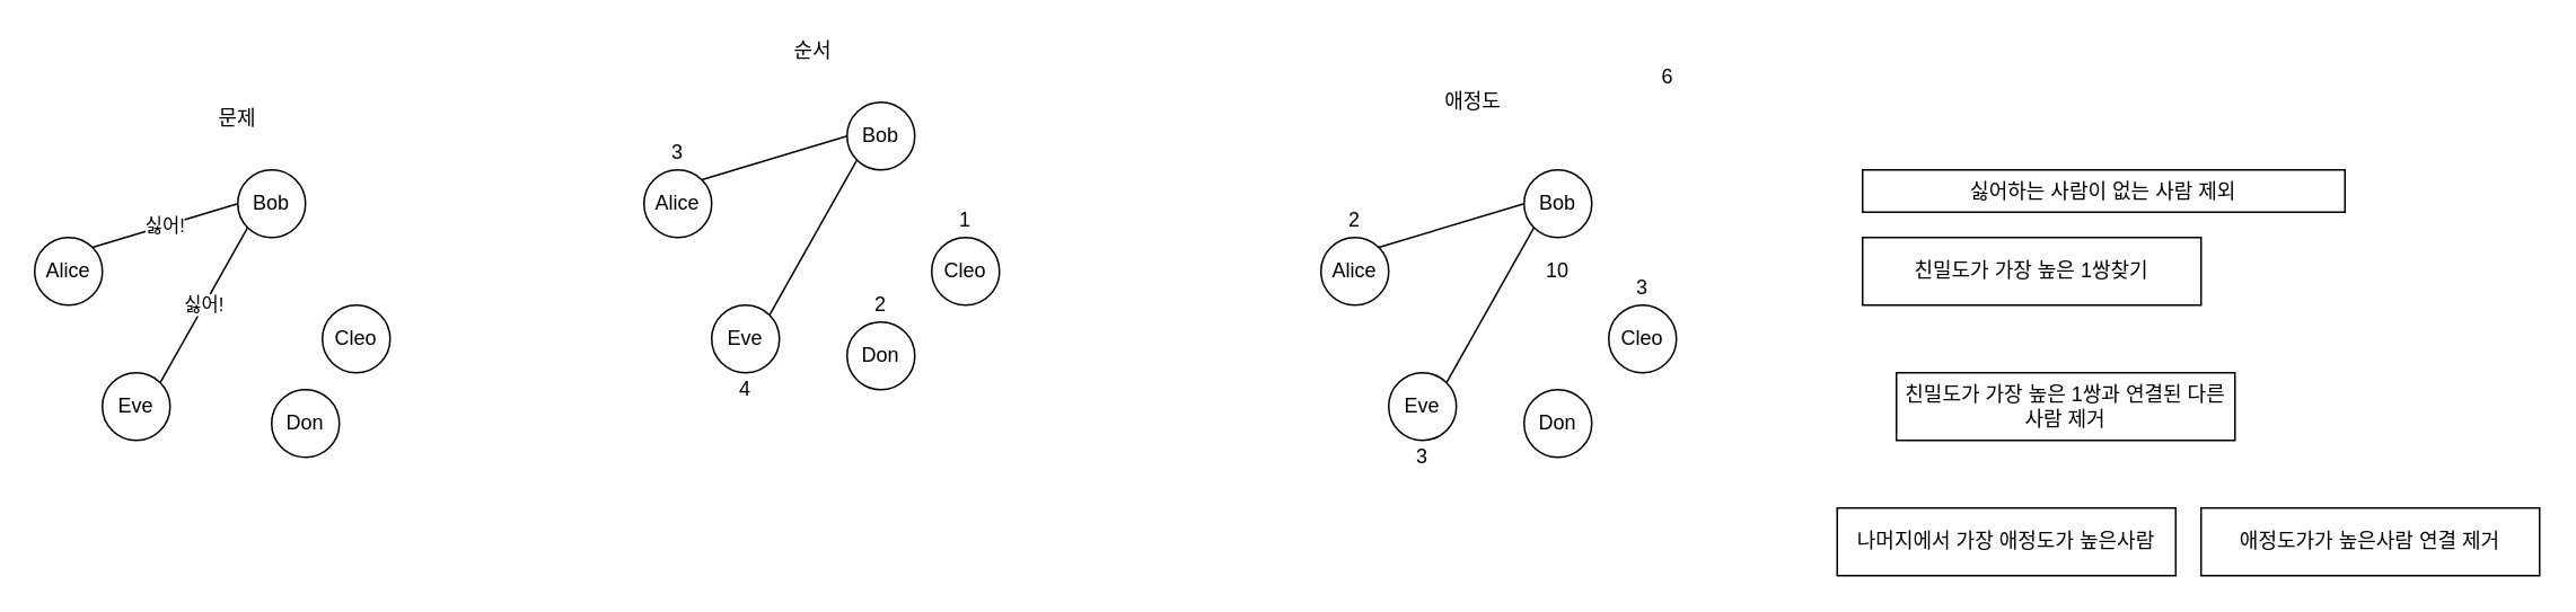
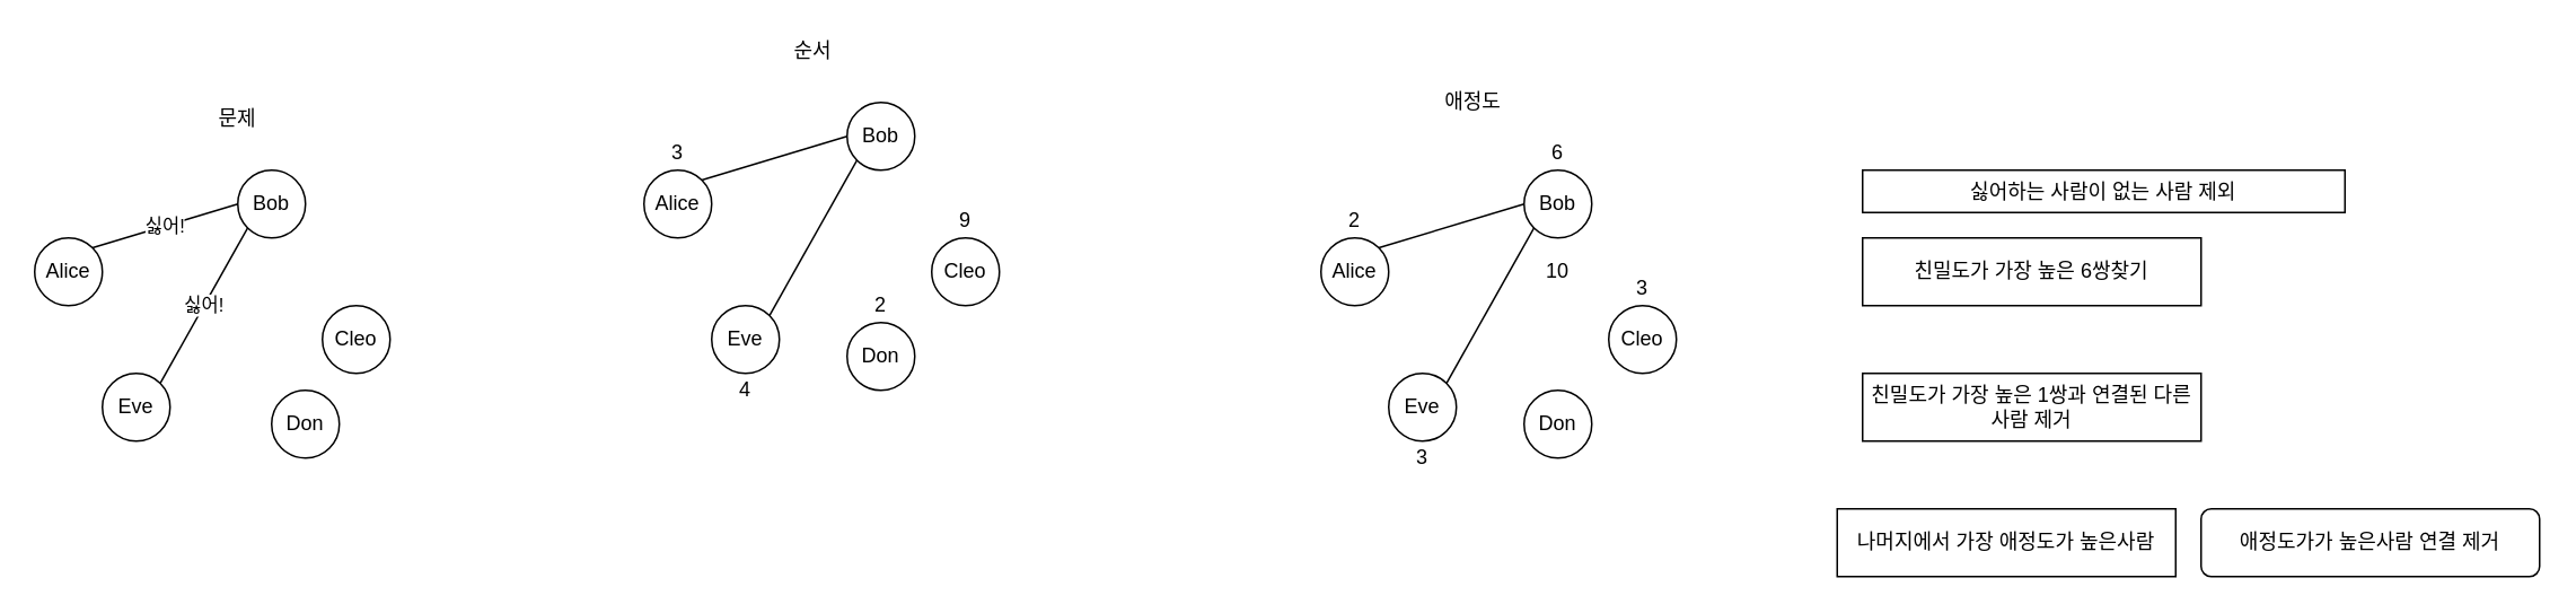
  <mxCell id="0" />
  <mxCell id="1" parent="0" />
  <mxCell id="2" value="Alice" style="ellipse;whiteSpace=wrap;html=1;aspect=fixed;" parent="1" vertex="1"><mxGeometry x="20" y="140" width="40" height="40" as="geometry" /></mxCell>
  <mxCell id="3" value="Bob" style="ellipse;whiteSpace=wrap;html=1;aspect=fixed;" parent="1" vertex="1"><mxGeometry x="140" y="100" width="40" height="40" as="geometry" /></mxCell>
  <mxCell id="4" value="Eve" style="ellipse;whiteSpace=wrap;html=1;aspect=fixed;" parent="1" vertex="1"><mxGeometry x="60" y="220" width="40" height="40" as="geometry" /></mxCell>
  <mxCell id="5" value="Don" style="ellipse;whiteSpace=wrap;html=1;aspect=fixed;" parent="1" vertex="1"><mxGeometry x="160" y="230" width="40" height="40" as="geometry" /></mxCell>
  <mxCell id="6" value="Cleo" style="ellipse;whiteSpace=wrap;html=1;aspect=fixed;" parent="1" vertex="1"><mxGeometry x="190" y="180" width="40" height="40" as="geometry" /></mxCell>
  <mxCell id="7" value="싫어!" style="endArrow=none;html=1;exitX=1;exitY=0;exitDx=0;exitDy=0;entryX=0;entryY=1;entryDx=0;entryDy=0;" parent="1" source="4" target="3" edge="1"><mxGeometry width="50" height="50" relative="1" as="geometry"><mxPoint x="130" y="240" as="sourcePoint" /><mxPoint x="180" y="190" as="targetPoint" /></mxGeometry></mxCell>
  <mxCell id="8" value="싫어!" style="endArrow=none;html=1;entryX=0;entryY=0.5;entryDx=0;entryDy=0;exitX=1;exitY=0;exitDx=0;exitDy=0;" parent="1" source="2" target="3" edge="1"><mxGeometry width="50" height="50" relative="1" as="geometry"><mxPoint x="40" y="200" as="sourcePoint" /><mxPoint x="90" y="150" as="targetPoint" /></mxGeometry></mxCell>
  <mxCell id="9" value="문제" style="text;html=1;strokeColor=none;fillColor=none;align=center;verticalAlign=middle;whiteSpace=wrap;rounded=0;" parent="1" vertex="1"><mxGeometry x="120" y="60" width="40" height="20" as="geometry" /></mxCell>
  <mxCell id="10" value="Alice" style="ellipse;whiteSpace=wrap;html=1;aspect=fixed;" parent="1" vertex="1"><mxGeometry x="380" y="100" width="40" height="40" as="geometry" /></mxCell>
  <mxCell id="11" value="Bob" style="ellipse;whiteSpace=wrap;html=1;aspect=fixed;" parent="1" vertex="1"><mxGeometry x="500" y="60" width="40" height="40" as="geometry" /></mxCell>
  <mxCell id="12" value="Eve" style="ellipse;whiteSpace=wrap;html=1;aspect=fixed;" parent="1" vertex="1"><mxGeometry x="420" y="180" width="40" height="40" as="geometry" /></mxCell>
  <mxCell id="13" value="Don" style="ellipse;whiteSpace=wrap;html=1;aspect=fixed;" parent="1" vertex="1"><mxGeometry x="500" y="190" width="40" height="40" as="geometry" /></mxCell>
  <mxCell id="14" value="Cleo" style="ellipse;whiteSpace=wrap;html=1;aspect=fixed;" parent="1" vertex="1"><mxGeometry x="550" y="140" width="40" height="40" as="geometry" /></mxCell>
  <mxCell id="15" value="" style="endArrow=none;html=1;exitX=1;exitY=0;exitDx=0;exitDy=0;entryX=0;entryY=1;entryDx=0;entryDy=0;" parent="1" source="12" target="11" edge="1"><mxGeometry width="50" height="50" relative="1" as="geometry"><mxPoint x="490" y="200" as="sourcePoint" /><mxPoint x="540" y="150" as="targetPoint" /></mxGeometry></mxCell>
  <mxCell id="16" value="" style="endArrow=none;html=1;entryX=0;entryY=0.5;entryDx=0;entryDy=0;exitX=1;exitY=0;exitDx=0;exitDy=0;" parent="1" source="10" target="11" edge="1"><mxGeometry width="50" height="50" relative="1" as="geometry"><mxPoint x="400" y="160" as="sourcePoint" /><mxPoint x="450" y="110" as="targetPoint" /></mxGeometry></mxCell>
- <mxCell id="17" value="1" style="text;html=1;strokeColor=none;fillColor=none;align=center;verticalAlign=middle;whiteSpace=wrap;rounded=0;" parent="1" vertex="1"><mxGeometry x="550" y="120" width="40" height="20" as="geometry" /></mxCell>
+ <mxCell id="17" value="9" style="text;html=1;strokeColor=none;fillColor=none;align=center;verticalAlign=middle;whiteSpace=wrap;rounded=0;" parent="1" vertex="1"><mxGeometry x="550" y="120" width="40" height="20" as="geometry" /></mxCell>
  <mxCell id="18" value="2" style="text;html=1;strokeColor=none;fillColor=none;align=center;verticalAlign=middle;whiteSpace=wrap;rounded=0;" parent="1" vertex="1"><mxGeometry x="500" y="170" width="40" height="20" as="geometry" /></mxCell>
  <mxCell id="19" value="4" style="text;html=1;strokeColor=none;fillColor=none;align=center;verticalAlign=middle;whiteSpace=wrap;rounded=0;" parent="1" vertex="1"><mxGeometry x="420" y="220" width="40" height="20" as="geometry" /></mxCell>
  <mxCell id="20" value="3" style="text;html=1;strokeColor=none;fillColor=none;align=center;verticalAlign=middle;whiteSpace=wrap;rounded=0;" parent="1" vertex="1"><mxGeometry x="380" y="80" width="40" height="20" as="geometry" /></mxCell>
  <mxCell id="21" value="순서" style="text;html=1;strokeColor=none;fillColor=none;align=center;verticalAlign=middle;whiteSpace=wrap;rounded=0;" parent="1" vertex="1"><mxGeometry x="460" y="20" width="40" height="20" as="geometry" /></mxCell>
  <mxCell id="22" value="Alice" style="ellipse;whiteSpace=wrap;html=1;aspect=fixed;" parent="1" vertex="1"><mxGeometry x="780" y="140" width="40" height="40" as="geometry" /></mxCell>
  <mxCell id="23" value="Bob" style="ellipse;whiteSpace=wrap;html=1;aspect=fixed;" parent="1" vertex="1"><mxGeometry x="900" y="100" width="40" height="40" as="geometry" /></mxCell>
  <mxCell id="24" value="Eve" style="ellipse;whiteSpace=wrap;html=1;aspect=fixed;" parent="1" vertex="1"><mxGeometry x="820" y="220" width="40" height="40" as="geometry" /></mxCell>
  <mxCell id="25" value="Don" style="ellipse;whiteSpace=wrap;html=1;aspect=fixed;" parent="1" vertex="1"><mxGeometry x="900" y="230" width="40" height="40" as="geometry" /></mxCell>
  <mxCell id="26" value="Cleo" style="ellipse;whiteSpace=wrap;html=1;aspect=fixed;" parent="1" vertex="1"><mxGeometry x="950" y="180" width="40" height="40" as="geometry" /></mxCell>
  <mxCell id="27" value="" style="endArrow=none;html=1;exitX=1;exitY=0;exitDx=0;exitDy=0;entryX=0;entryY=1;entryDx=0;entryDy=0;" parent="1" source="24" target="23" edge="1"><mxGeometry width="50" height="50" relative="1" as="geometry"><mxPoint x="890" y="240" as="sourcePoint" /><mxPoint x="940" y="190" as="targetPoint" /></mxGeometry></mxCell>
  <mxCell id="28" value="" style="endArrow=none;html=1;entryX=0;entryY=0.5;entryDx=0;entryDy=0;exitX=1;exitY=0;exitDx=0;exitDy=0;" parent="1" source="22" target="23" edge="1"><mxGeometry width="50" height="50" relative="1" as="geometry"><mxPoint x="800" y="200" as="sourcePoint" /><mxPoint x="850" y="150" as="targetPoint" /></mxGeometry></mxCell>
  <mxCell id="29" value="3" style="text;html=1;strokeColor=none;fillColor=none;align=center;verticalAlign=middle;whiteSpace=wrap;rounded=0;" parent="1" vertex="1"><mxGeometry x="950" y="160" width="40" height="20" as="geometry" /></mxCell>
  <mxCell id="30" value="10" style="text;html=1;strokeColor=none;fillColor=none;align=center;verticalAlign=middle;whiteSpace=wrap;rounded=0;" parent="1" vertex="1"><mxGeometry x="900" y="150" width="40" height="20" as="geometry" /></mxCell>
  <mxCell id="31" value="3" style="text;html=1;strokeColor=none;fillColor=none;align=center;verticalAlign=middle;whiteSpace=wrap;rounded=0;" parent="1" vertex="1"><mxGeometry x="820" y="260" width="40" height="20" as="geometry" /></mxCell>
  <mxCell id="32" value="2" style="text;html=1;strokeColor=none;fillColor=none;align=center;verticalAlign=middle;whiteSpace=wrap;rounded=0;" parent="1" vertex="1"><mxGeometry x="780" y="120" width="40" height="20" as="geometry" /></mxCell>
  <mxCell id="33" value="애정도" style="text;html=1;strokeColor=none;fillColor=none;align=center;verticalAlign=middle;whiteSpace=wrap;rounded=0;" parent="1" vertex="1"><mxGeometry x="850" y="50" width="40" height="20" as="geometry" /></mxCell>
- <mxCell id="34" value="6" style="text;html=1;strokeColor=none;fillColor=none;align=center;verticalAlign=middle;whiteSpace=wrap;rounded=0;" parent="1" vertex="1"><mxGeometry x="965" y="35" width="40" height="20" as="geometry" /></mxCell>
+ <mxCell id="34" value="6" style="text;html=1;strokeColor=none;fillColor=none;align=center;verticalAlign=middle;whiteSpace=wrap;rounded=0;" parent="1" vertex="1"><mxGeometry x="900" y="80" width="40" height="20" as="geometry" /></mxCell>
  <mxCell id="35" value="싫어하는 사람이 없는 사람 제외" style="rounded=0;whiteSpace=wrap;html=1;" vertex="1" parent="1"><mxGeometry x="1100" y="100" width="285" height="25" as="geometry" /></mxCell>
- <mxCell id="36" value="친밀도가 가장 높은 1쌍찾기" style="rounded=0;whiteSpace=wrap;html=1;" vertex="1" parent="1"><mxGeometry x="1100" y="140" width="200" height="40" as="geometry" /></mxCell>
- <mxCell id="37" value="친밀도가 가장 높은 1쌍과 연결된 다른 사람 제거" style="rounded=0;whiteSpace=wrap;html=1;" vertex="1" parent="1"><mxGeometry x="1120" y="220" width="200" height="40" as="geometry" /></mxCell>
+ <mxCell id="36" value="친밀도가 가장 높은 6쌍찾기" style="rounded=0;whiteSpace=wrap;html=1;" vertex="1" parent="1"><mxGeometry x="1100" y="140" width="200" height="40" as="geometry" /></mxCell>
+ <mxCell id="37" value="친밀도가 가장 높은 1쌍과 연결된 다른 사람 제거" style="rounded=0;whiteSpace=wrap;html=1;" vertex="1" parent="1"><mxGeometry x="1100" y="220" width="200" height="40" as="geometry" /></mxCell>
  <mxCell id="38" value="나머지에서 가장 애정도가 높은사람" style="rounded=0;whiteSpace=wrap;html=1;" vertex="1" parent="1"><mxGeometry x="1085" y="300" width="200" height="40" as="geometry" /></mxCell>
- <mxCell id="39" value="애정도가가 높은사람 연결 제거" style="rounded=0;whiteSpace=wrap;html=1;" vertex="1" parent="1"><mxGeometry x="1300" y="300" width="200" height="40" as="geometry" /></mxCell>
+ <mxCell id="39" value="애정도가가 높은사람 연결 제거" style="whiteSpace=wrap;html=1;rounded=1;" vertex="1" parent="1"><mxGeometry x="1300" y="300" width="200" height="40" as="geometry" /></mxCell>
